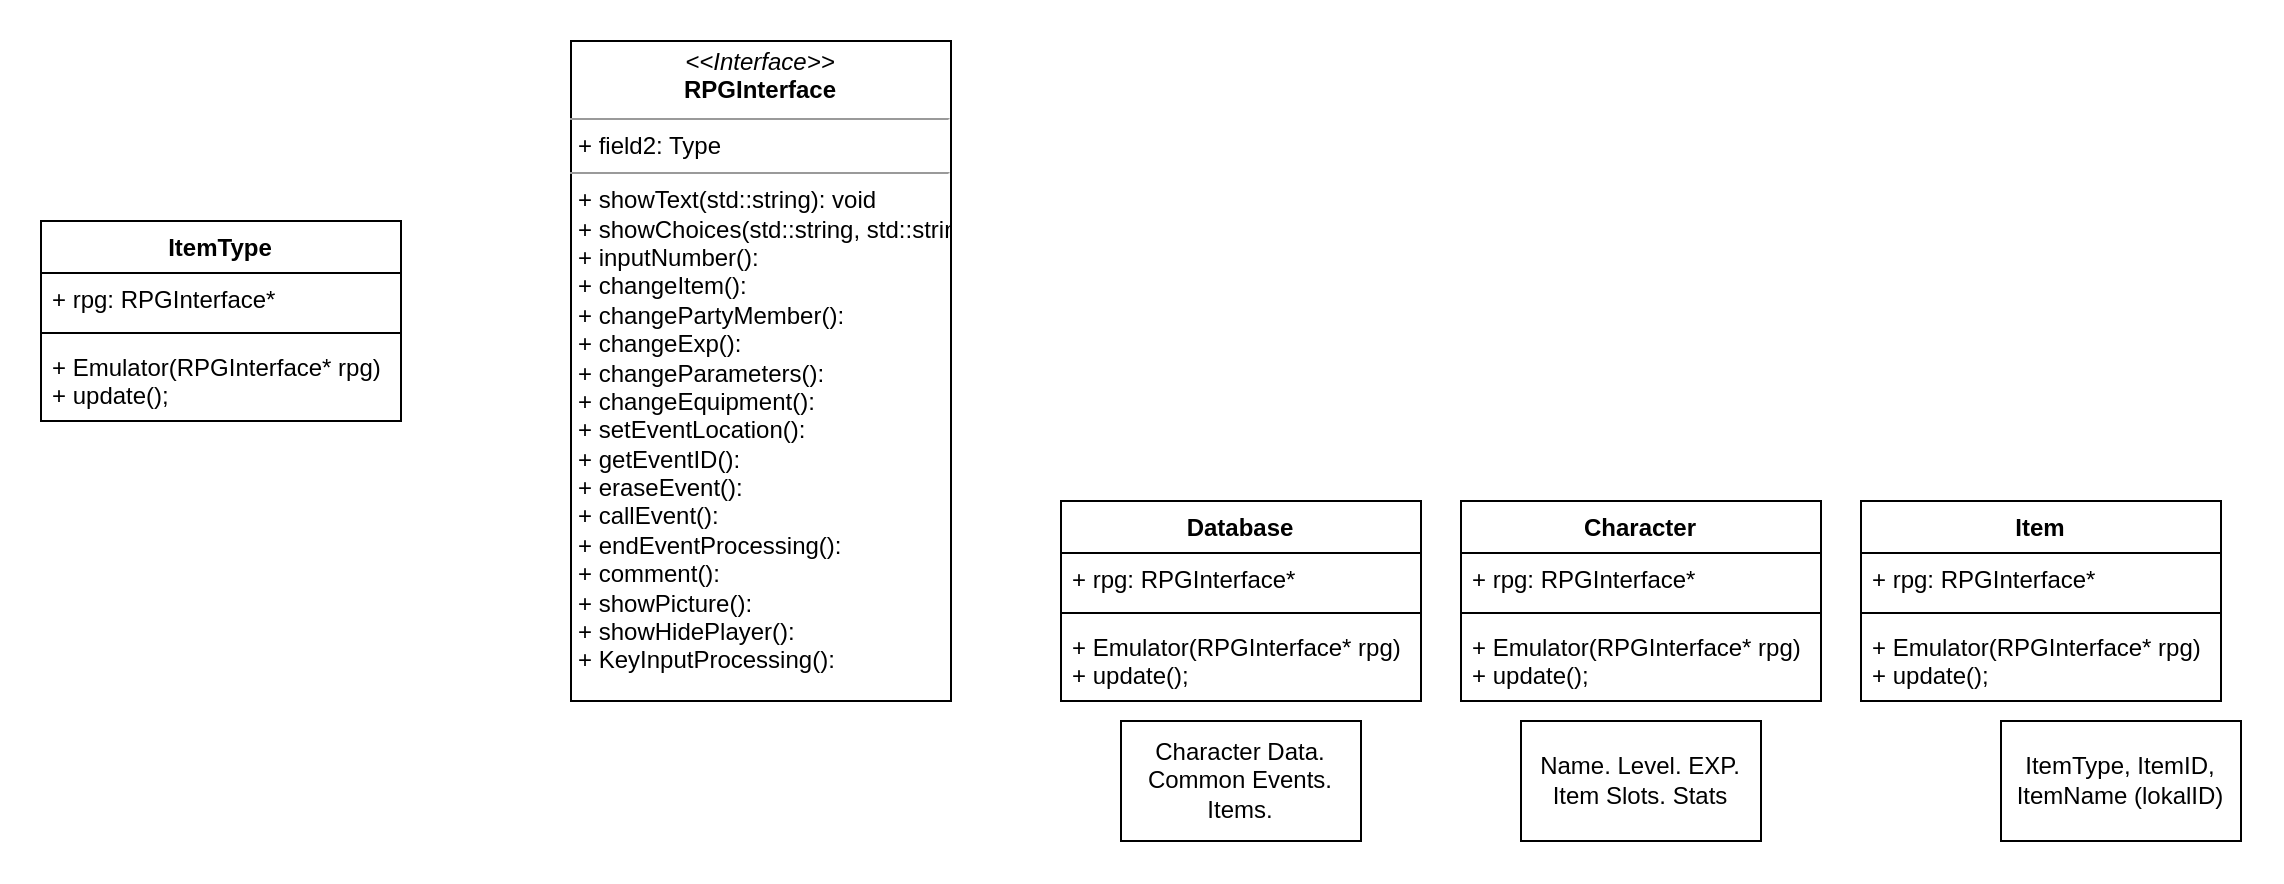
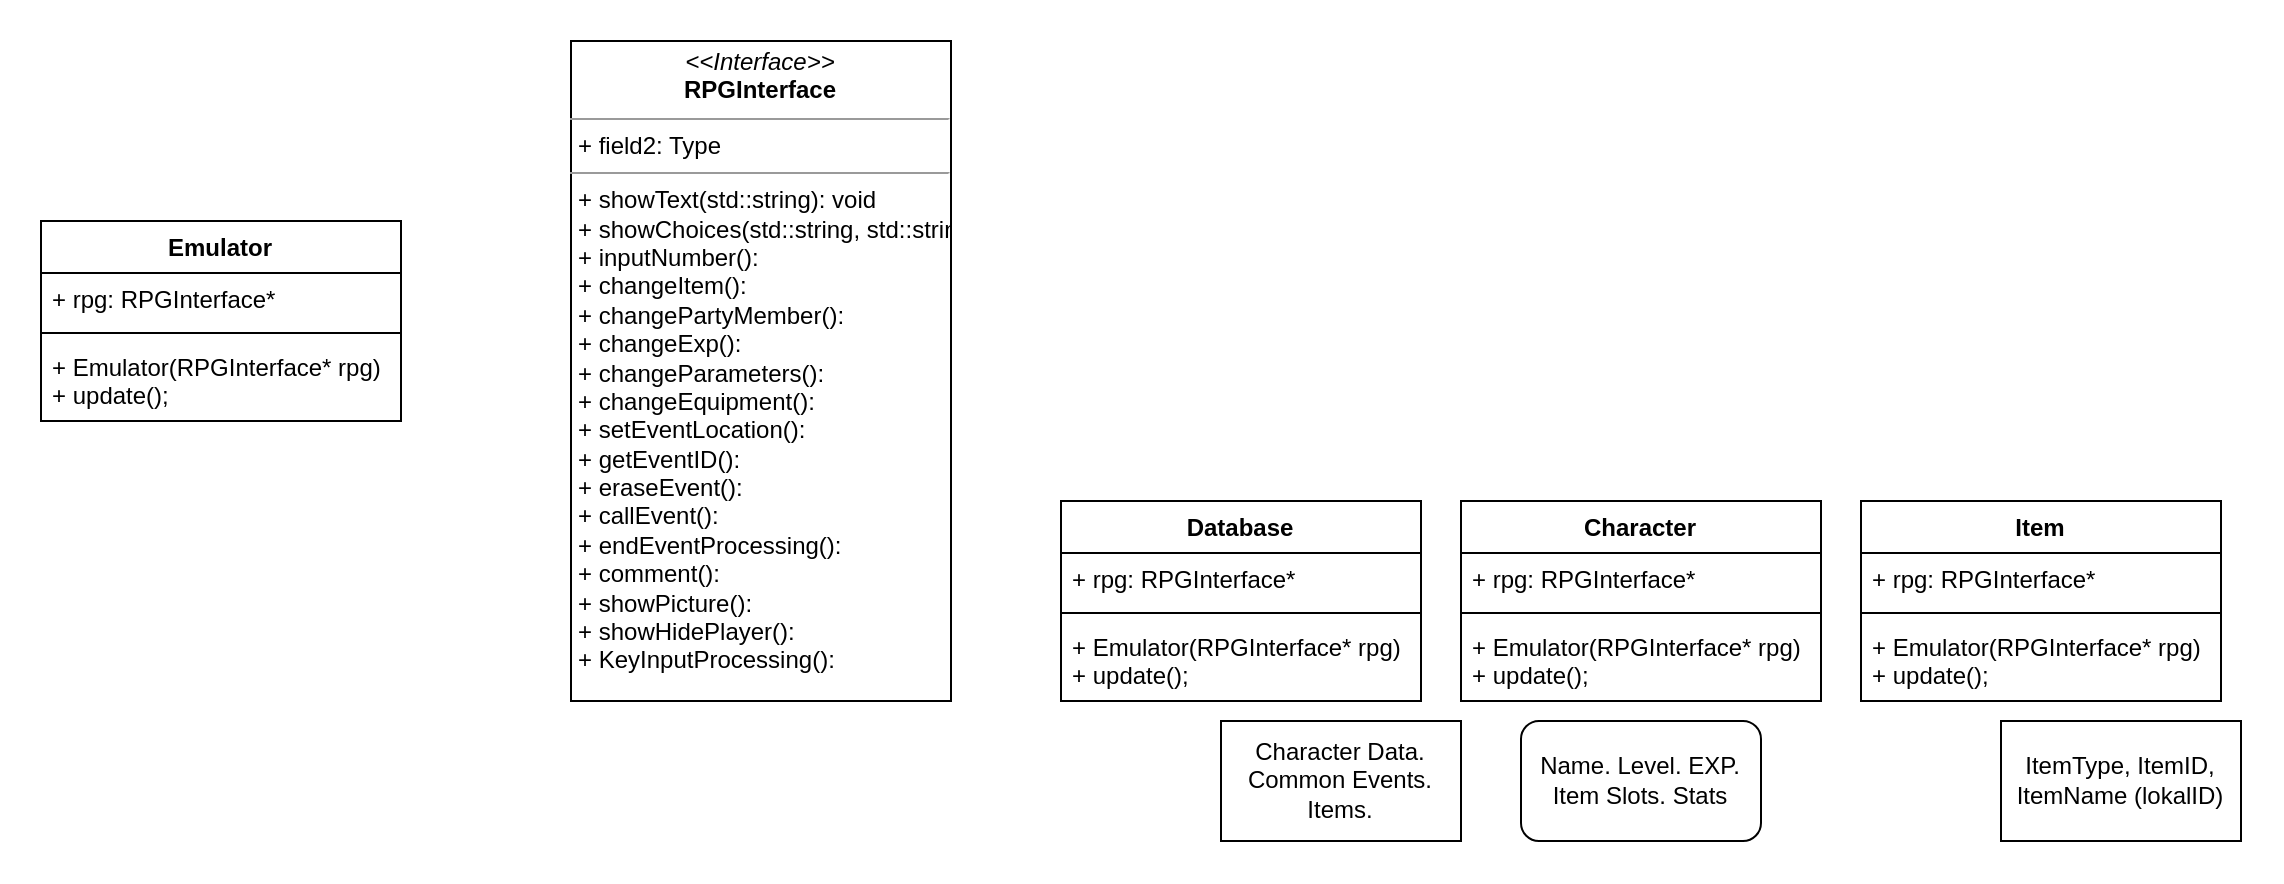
  <mxCell id="0" />
  <mxCell id="1" parent="0" />
- <mxCell id="2" value="ItemType" style="swimlane;fontStyle=1;align=center;verticalAlign=top;childLayout=stackLayout;horizontal=1;startSize=26;horizontalStack=0;resizeParent=1;resizeParentMax=0;resizeLast=0;collapsible=1;marginBottom=0;" parent="1" vertex="1"><mxGeometry x="20" y="110" width="180" height="100" as="geometry" /></mxCell>
+ <mxCell id="2" value="Emulator" style="swimlane;fontStyle=1;align=center;verticalAlign=top;childLayout=stackLayout;horizontal=1;startSize=26;horizontalStack=0;resizeParent=1;resizeParentMax=0;resizeLast=0;collapsible=1;marginBottom=0;" parent="1" vertex="1"><mxGeometry x="20" y="110" width="180" height="100" as="geometry" /></mxCell>
  <mxCell id="3" value="+ rpg: RPGInterface*" style="text;strokeColor=none;fillColor=none;align=left;verticalAlign=top;spacingLeft=4;spacingRight=4;overflow=hidden;rotatable=0;points=[[0,0.5],[1,0.5]];portConstraint=eastwest;" parent="2" vertex="1"><mxGeometry y="26" width="180" height="26" as="geometry" /></mxCell>
  <mxCell id="4" value="" style="line;strokeWidth=1;fillColor=none;align=left;verticalAlign=middle;spacingTop=-1;spacingLeft=3;spacingRight=3;rotatable=0;labelPosition=right;points=[];portConstraint=eastwest;" parent="2" vertex="1"><mxGeometry y="52" width="180" height="8" as="geometry" /></mxCell>
  <mxCell id="5" value="+ Emulator(RPGInterface* rpg)&#10;+ update();" style="text;strokeColor=none;fillColor=none;align=left;verticalAlign=top;spacingLeft=4;spacingRight=4;overflow=hidden;rotatable=0;points=[[0,0.5],[1,0.5]];portConstraint=eastwest;" parent="2" vertex="1"><mxGeometry y="60" width="180" height="40" as="geometry" /></mxCell>
  <mxCell id="6" value="&lt;p style=&quot;margin:0px;margin-top:4px;text-align:center;&quot;&gt;&lt;i&gt;&amp;lt;&amp;lt;Interface&amp;gt;&amp;gt;&lt;/i&gt;&lt;br&gt;&lt;b&gt;RPGInterface&lt;/b&gt;&lt;/p&gt;&lt;hr size=&quot;1&quot;&gt;&lt;p style=&quot;margin:0px;margin-left:4px;&quot;&gt;+ field2: Type&lt;/p&gt;&lt;hr size=&quot;1&quot;&gt;&lt;p style=&quot;margin:0px;margin-left:4px;&quot;&gt;+ showText(std::string): void&lt;br&gt;+ showChoices(std::string, std::string, std::string, std::string): void&amp;nbsp;&lt;/p&gt;&lt;p style=&quot;margin:0px;margin-left:4px;&quot;&gt;+ inputNumber():&lt;/p&gt;&lt;p style=&quot;margin:0px;margin-left:4px;&quot;&gt;+ changeItem():&lt;br style=&quot;padding: 0px; margin: 0px;&quot;&gt;+ changePartyMember():&lt;br style=&quot;padding: 0px; margin: 0px;&quot;&gt;+ changeExp():&lt;br style=&quot;padding: 0px; margin: 0px;&quot;&gt;+ changeParameters():&lt;br style=&quot;padding: 0px; margin: 0px;&quot;&gt;+ changeEquipment():&lt;br&gt;&lt;/p&gt;&lt;p style=&quot;margin:0px;margin-left:4px;&quot;&gt;+ setEventLocation():&lt;/p&gt;&lt;p style=&quot;margin:0px;margin-left:4px;&quot;&gt;+ getEventID():&lt;/p&gt;&lt;p style=&quot;margin:0px;margin-left:4px;&quot;&gt;+ eraseEvent():&lt;/p&gt;&lt;p style=&quot;margin:0px;margin-left:4px;&quot;&gt;+ callEvent():&lt;/p&gt;&lt;p style=&quot;margin:0px;margin-left:4px;&quot;&gt;+ endEventProcessing():&lt;/p&gt;&lt;p style=&quot;margin:0px;margin-left:4px;&quot;&gt;+ comment():&lt;/p&gt;&lt;p style=&quot;margin:0px;margin-left:4px;&quot;&gt;+ showPicture():&lt;/p&gt;&lt;p style=&quot;margin:0px;margin-left:4px;&quot;&gt;+ showHidePlayer():&lt;/p&gt;&lt;p style=&quot;margin:0px;margin-left:4px;&quot;&gt;+ KeyInputProcessing():&lt;/p&gt;" style="verticalAlign=top;align=left;overflow=fill;fontSize=12;fontFamily=Helvetica;html=1;" parent="1" vertex="1"><mxGeometry x="285" y="20" width="190" height="330" as="geometry" /></mxCell>
  <mxCell id="7" value="Database" style="swimlane;fontStyle=1;align=center;verticalAlign=top;childLayout=stackLayout;horizontal=1;startSize=26;horizontalStack=0;resizeParent=1;resizeParentMax=0;resizeLast=0;collapsible=1;marginBottom=0;" vertex="1" parent="1"><mxGeometry x="530" y="250" width="180" height="100" as="geometry" /></mxCell>
  <mxCell id="8" value="+ rpg: RPGInterface*" style="text;strokeColor=none;fillColor=none;align=left;verticalAlign=top;spacingLeft=4;spacingRight=4;overflow=hidden;rotatable=0;points=[[0,0.5],[1,0.5]];portConstraint=eastwest;" vertex="1" parent="7"><mxGeometry y="26" width="180" height="26" as="geometry" /></mxCell>
  <mxCell id="9" value="" style="line;strokeWidth=1;fillColor=none;align=left;verticalAlign=middle;spacingTop=-1;spacingLeft=3;spacingRight=3;rotatable=0;labelPosition=right;points=[];portConstraint=eastwest;" vertex="1" parent="7"><mxGeometry y="52" width="180" height="8" as="geometry" /></mxCell>
  <mxCell id="10" value="+ Emulator(RPGInterface* rpg)&#10;+ update();" style="text;strokeColor=none;fillColor=none;align=left;verticalAlign=top;spacingLeft=4;spacingRight=4;overflow=hidden;rotatable=0;points=[[0,0.5],[1,0.5]];portConstraint=eastwest;" vertex="1" parent="7"><mxGeometry y="60" width="180" height="40" as="geometry" /></mxCell>
- <mxCell id="11" value="Character Data.&lt;br&gt;Common Events.&lt;br&gt;Items." style="rounded=0;whiteSpace=wrap;html=1;" vertex="1" parent="1"><mxGeometry x="560" y="360" width="120" height="60" as="geometry" /></mxCell>
+ <mxCell id="11" value="Character Data.&lt;br&gt;Common Events.&lt;br&gt;Items." style="rounded=0;whiteSpace=wrap;html=1;" vertex="1" parent="1"><mxGeometry x="610" y="360" width="120" height="60" as="geometry" /></mxCell>
  <mxCell id="12" value="Character" style="swimlane;fontStyle=1;align=center;verticalAlign=top;childLayout=stackLayout;horizontal=1;startSize=26;horizontalStack=0;resizeParent=1;resizeParentMax=0;resizeLast=0;collapsible=1;marginBottom=0;" vertex="1" parent="1"><mxGeometry x="730" y="250" width="180" height="100" as="geometry" /></mxCell>
  <mxCell id="13" value="+ rpg: RPGInterface*" style="text;strokeColor=none;fillColor=none;align=left;verticalAlign=top;spacingLeft=4;spacingRight=4;overflow=hidden;rotatable=0;points=[[0,0.5],[1,0.5]];portConstraint=eastwest;" vertex="1" parent="12"><mxGeometry y="26" width="180" height="26" as="geometry" /></mxCell>
  <mxCell id="14" value="" style="line;strokeWidth=1;fillColor=none;align=left;verticalAlign=middle;spacingTop=-1;spacingLeft=3;spacingRight=3;rotatable=0;labelPosition=right;points=[];portConstraint=eastwest;" vertex="1" parent="12"><mxGeometry y="52" width="180" height="8" as="geometry" /></mxCell>
  <mxCell id="15" value="+ Emulator(RPGInterface* rpg)&#10;+ update();" style="text;strokeColor=none;fillColor=none;align=left;verticalAlign=top;spacingLeft=4;spacingRight=4;overflow=hidden;rotatable=0;points=[[0,0.5],[1,0.5]];portConstraint=eastwest;" vertex="1" parent="12"><mxGeometry y="60" width="180" height="40" as="geometry" /></mxCell>
- <mxCell id="16" value="Name. Level. EXP. Item Slots. Stats" style="rounded=0;whiteSpace=wrap;html=1;" vertex="1" parent="1"><mxGeometry x="760" y="360" width="120" height="60" as="geometry" /></mxCell>
+ <mxCell id="16" value="Name. Level. EXP. Item Slots. Stats" style="whiteSpace=wrap;html=1;rounded=1;" vertex="1" parent="1"><mxGeometry x="760" y="360" width="120" height="60" as="geometry" /></mxCell>
  <mxCell id="17" value="Item" style="swimlane;fontStyle=1;align=center;verticalAlign=top;childLayout=stackLayout;horizontal=1;startSize=26;horizontalStack=0;resizeParent=1;resizeParentMax=0;resizeLast=0;collapsible=1;marginBottom=0;" vertex="1" parent="1"><mxGeometry x="930" y="250" width="180" height="100" as="geometry" /></mxCell>
  <mxCell id="18" value="+ rpg: RPGInterface*" style="text;strokeColor=none;fillColor=none;align=left;verticalAlign=top;spacingLeft=4;spacingRight=4;overflow=hidden;rotatable=0;points=[[0,0.5],[1,0.5]];portConstraint=eastwest;" vertex="1" parent="17"><mxGeometry y="26" width="180" height="26" as="geometry" /></mxCell>
  <mxCell id="19" value="" style="line;strokeWidth=1;fillColor=none;align=left;verticalAlign=middle;spacingTop=-1;spacingLeft=3;spacingRight=3;rotatable=0;labelPosition=right;points=[];portConstraint=eastwest;" vertex="1" parent="17"><mxGeometry y="52" width="180" height="8" as="geometry" /></mxCell>
  <mxCell id="20" value="+ Emulator(RPGInterface* rpg)&#10;+ update();" style="text;strokeColor=none;fillColor=none;align=left;verticalAlign=top;spacingLeft=4;spacingRight=4;overflow=hidden;rotatable=0;points=[[0,0.5],[1,0.5]];portConstraint=eastwest;" vertex="1" parent="17"><mxGeometry y="60" width="180" height="40" as="geometry" /></mxCell>
  <mxCell id="21" value="ItemType, ItemID, ItemName (lokalID)" style="rounded=0;whiteSpace=wrap;html=1;" vertex="1" parent="1"><mxGeometry x="1000" y="360" width="120" height="60" as="geometry" /></mxCell>
